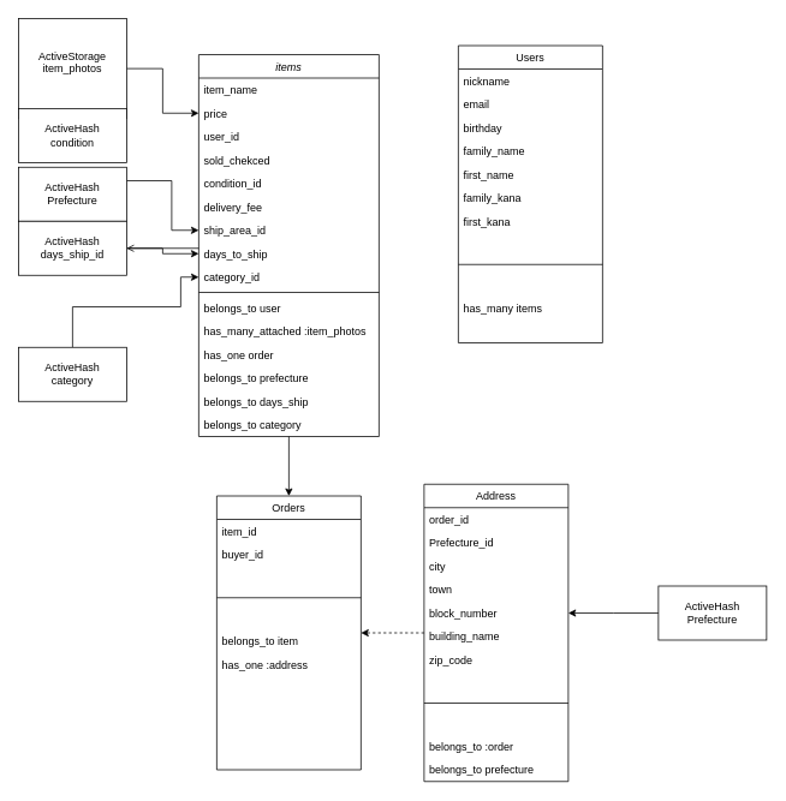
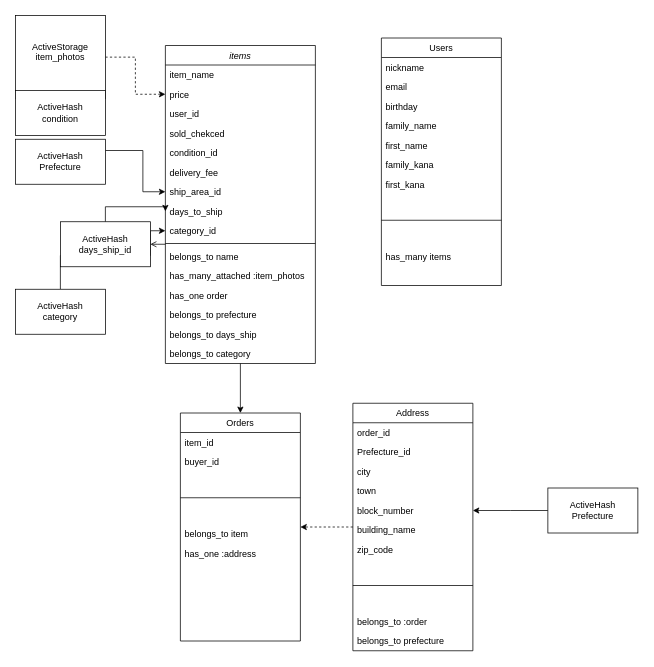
  <mxCell id="0" />
  <mxCell id="1" parent="0" />
  <mxCell id="2" style="edgeStyle=orthogonalEdgeStyle;rounded=0;orthogonalLoop=1;jettySize=auto;html=1;entryX=0.5;entryY=0;entryDx=0;entryDy=0;" parent="1" source="6" target="33" edge="1"><mxGeometry relative="1" as="geometry" /></mxCell>
  <mxCell id="3" value="" style="endArrow=open;shadow=0;strokeWidth=1;rounded=0;endFill=1;edgeStyle=elbowEdgeStyle;elbow=vertical;" parent="1" source="6" target="58" edge="1"><mxGeometry x="0.5" y="41" relative="1" as="geometry"><mxPoint x="380" y="132" as="sourcePoint" /><mxPoint x="540" y="132" as="targetPoint" /><mxPoint x="-40" y="32" as="offset" /></mxGeometry></mxCell>
- <mxCell id="4" style="edgeStyle=orthogonalEdgeStyle;rounded=0;orthogonalLoop=1;jettySize=auto;html=1;entryX=0;entryY=0.5;entryDx=0;entryDy=0;" parent="1" source="5" target="8" edge="1"><mxGeometry relative="1" as="geometry" /></mxCell>
+ <mxCell id="4" style="edgeStyle=orthogonalEdgeStyle;rounded=0;orthogonalLoop=1;jettySize=auto;html=1;entryX=0;entryY=0.5;entryDx=0;entryDy=0;dashed=1;" parent="1" source="5" target="8" edge="1"><mxGeometry relative="1" as="geometry" /></mxCell>
  <mxCell id="5" value="ActiveStorage&lt;br&gt;item_photos&lt;br&gt;&lt;br&gt;" style="whiteSpace=wrap;html=1;" parent="1" vertex="1"><mxGeometry x="20" y="20" width="120" height="111" as="geometry" /></mxCell>
  <mxCell id="6" value="items" style="swimlane;fontStyle=2;align=center;verticalAlign=top;childLayout=stackLayout;horizontal=1;startSize=26;horizontalStack=0;resizeParent=1;resizeLast=0;collapsible=1;marginBottom=0;rounded=0;shadow=0;strokeWidth=1;" parent="1" vertex="1"><mxGeometry x="220" y="60" width="200" height="424" as="geometry"><mxRectangle x="230" y="140" width="160" height="26" as="alternateBounds" /></mxGeometry></mxCell>
  <mxCell id="7" value="item_name" style="text;align=left;verticalAlign=top;spacingLeft=4;spacingRight=4;overflow=hidden;rotatable=0;points=[[0,0.5],[1,0.5]];portConstraint=eastwest;rounded=0;shadow=0;html=0;" parent="6" vertex="1"><mxGeometry y="26" width="200" height="26" as="geometry" /></mxCell>
  <mxCell id="8" value="price" style="text;align=left;verticalAlign=top;spacingLeft=4;spacingRight=4;overflow=hidden;rotatable=0;points=[[0,0.5],[1,0.5]];portConstraint=eastwest;rounded=0;shadow=0;html=0;" parent="6" vertex="1"><mxGeometry y="52" width="200" height="26" as="geometry" /></mxCell>
  <mxCell id="9" value="user_id" style="text;align=left;verticalAlign=top;spacingLeft=4;spacingRight=4;overflow=hidden;rotatable=0;points=[[0,0.5],[1,0.5]];portConstraint=eastwest;rounded=0;shadow=0;html=0;" vertex="1" parent="6"><mxGeometry y="78" width="200" height="26" as="geometry" /></mxCell>
  <mxCell id="10" value="sold_chekced" style="text;align=left;verticalAlign=top;spacingLeft=4;spacingRight=4;overflow=hidden;rotatable=0;points=[[0,0.5],[1,0.5]];portConstraint=eastwest;rounded=0;shadow=0;html=0;" parent="6" vertex="1"><mxGeometry y="104" width="200" height="26" as="geometry" /></mxCell>
  <mxCell id="11" value="condition_id" style="text;align=left;verticalAlign=top;spacingLeft=4;spacingRight=4;overflow=hidden;rotatable=0;points=[[0,0.5],[1,0.5]];portConstraint=eastwest;rounded=0;shadow=0;html=0;" vertex="1" parent="6"><mxGeometry y="130" width="200" height="26" as="geometry" /></mxCell>
  <mxCell id="12" value="delivery_fee" style="text;align=left;verticalAlign=top;spacingLeft=4;spacingRight=4;overflow=hidden;rotatable=0;points=[[0,0.5],[1,0.5]];portConstraint=eastwest;rounded=0;shadow=0;html=0;" vertex="1" parent="6"><mxGeometry y="156" width="200" height="26" as="geometry" /></mxCell>
  <mxCell id="13" value="ship_area_id" style="text;align=left;verticalAlign=top;spacingLeft=4;spacingRight=4;overflow=hidden;rotatable=0;points=[[0,0.5],[1,0.5]];portConstraint=eastwest;rounded=0;shadow=0;html=0;" vertex="1" parent="6"><mxGeometry y="182" width="200" height="26" as="geometry" /></mxCell>
  <mxCell id="14" value="days_to_ship" style="text;align=left;verticalAlign=top;spacingLeft=4;spacingRight=4;overflow=hidden;rotatable=0;points=[[0,0.5],[1,0.5]];portConstraint=eastwest;rounded=0;shadow=0;html=0;" vertex="1" parent="6"><mxGeometry y="208" width="200" height="26" as="geometry" /></mxCell>
  <mxCell id="15" value="category_id" style="text;align=left;verticalAlign=top;spacingLeft=4;spacingRight=4;overflow=hidden;rotatable=0;points=[[0,0.5],[1,0.5]];portConstraint=eastwest;rounded=0;shadow=0;html=0;" vertex="1" parent="6"><mxGeometry y="234" width="200" height="26" as="geometry" /></mxCell>
  <mxCell id="16" value="" style="line;html=1;strokeWidth=1;align=left;verticalAlign=middle;spacingTop=-1;spacingLeft=3;spacingRight=3;rotatable=0;labelPosition=right;points=[];portConstraint=eastwest;" parent="6" vertex="1"><mxGeometry y="260" width="200" height="8" as="geometry" /></mxCell>
- <mxCell id="17" value="belongs_to user" style="text;align=left;verticalAlign=top;spacingLeft=4;spacingRight=4;overflow=hidden;rotatable=0;points=[[0,0.5],[1,0.5]];portConstraint=eastwest;" parent="6" vertex="1"><mxGeometry y="268" width="200" height="26" as="geometry" /></mxCell>
+ <mxCell id="17" value="belongs_to name" style="text;align=left;verticalAlign=top;spacingLeft=4;spacingRight=4;overflow=hidden;rotatable=0;points=[[0,0.5],[1,0.5]];portConstraint=eastwest;" parent="6" vertex="1"><mxGeometry y="268" width="200" height="26" as="geometry" /></mxCell>
  <mxCell id="18" value="has_many_attached :item_photos" style="text;align=left;verticalAlign=top;spacingLeft=4;spacingRight=4;overflow=hidden;rotatable=0;points=[[0,0.5],[1,0.5]];portConstraint=eastwest;" vertex="1" parent="6"><mxGeometry y="294" width="200" height="26" as="geometry" /></mxCell>
  <mxCell id="19" value="has_one order" style="text;align=left;verticalAlign=top;spacingLeft=4;spacingRight=4;overflow=hidden;rotatable=0;points=[[0,0.5],[1,0.5]];portConstraint=eastwest;" vertex="1" parent="6"><mxGeometry y="320" width="200" height="26" as="geometry" /></mxCell>
  <mxCell id="20" value="belongs_to prefecture" style="text;align=left;verticalAlign=top;spacingLeft=4;spacingRight=4;overflow=hidden;rotatable=0;points=[[0,0.5],[1,0.5]];portConstraint=eastwest;" vertex="1" parent="6"><mxGeometry y="346" width="200" height="26" as="geometry" /></mxCell>
  <mxCell id="21" value="belongs_to days_ship" style="text;align=left;verticalAlign=top;spacingLeft=4;spacingRight=4;overflow=hidden;rotatable=0;points=[[0,0.5],[1,0.5]];portConstraint=eastwest;" parent="6" vertex="1"><mxGeometry y="372" width="200" height="26" as="geometry" /></mxCell>
  <mxCell id="22" value="belongs_to category" style="text;align=left;verticalAlign=top;spacingLeft=4;spacingRight=4;overflow=hidden;rotatable=0;points=[[0,0.5],[1,0.5]];portConstraint=eastwest;" parent="6" vertex="1"><mxGeometry y="398" width="200" height="26" as="geometry" /></mxCell>
  <mxCell id="23" value="Users" style="swimlane;fontStyle=0;align=center;verticalAlign=top;childLayout=stackLayout;horizontal=1;startSize=26;horizontalStack=0;resizeParent=1;resizeLast=0;collapsible=1;marginBottom=0;rounded=0;shadow=0;strokeWidth=1;" parent="1" vertex="1"><mxGeometry x="508" y="50" width="160" height="330" as="geometry"><mxRectangle x="550" y="140" width="160" height="26" as="alternateBounds" /></mxGeometry></mxCell>
  <mxCell id="24" value="nickname" style="text;align=left;verticalAlign=top;spacingLeft=4;spacingRight=4;overflow=hidden;rotatable=0;points=[[0,0.5],[1,0.5]];portConstraint=eastwest;rounded=0;shadow=0;html=0;" parent="23" vertex="1"><mxGeometry y="26" width="160" height="26" as="geometry" /></mxCell>
  <mxCell id="25" value="email" style="text;align=left;verticalAlign=top;spacingLeft=4;spacingRight=4;overflow=hidden;rotatable=0;points=[[0,0.5],[1,0.5]];portConstraint=eastwest;rounded=0;shadow=0;html=0;" parent="23" vertex="1"><mxGeometry y="52" width="160" height="26" as="geometry" /></mxCell>
  <mxCell id="26" value="birthday" style="text;align=left;verticalAlign=top;spacingLeft=4;spacingRight=4;overflow=hidden;rotatable=0;points=[[0,0.5],[1,0.5]];portConstraint=eastwest;rounded=0;shadow=0;html=0;fontStyle=0" parent="23" vertex="1"><mxGeometry y="78" width="160" height="26" as="geometry" /></mxCell>
  <mxCell id="27" value="family_name" style="text;align=left;verticalAlign=top;spacingLeft=4;spacingRight=4;overflow=hidden;rotatable=0;points=[[0,0.5],[1,0.5]];portConstraint=eastwest;rounded=0;shadow=0;html=0;" vertex="1" parent="23"><mxGeometry y="104" width="160" height="26" as="geometry" /></mxCell>
  <mxCell id="28" value="first_name" style="text;align=left;verticalAlign=top;spacingLeft=4;spacingRight=4;overflow=hidden;rotatable=0;points=[[0,0.5],[1,0.5]];portConstraint=eastwest;rounded=0;shadow=0;html=0;" vertex="1" parent="23"><mxGeometry y="130" width="160" height="26" as="geometry" /></mxCell>
  <mxCell id="29" value="family_kana" style="text;align=left;verticalAlign=top;spacingLeft=4;spacingRight=4;overflow=hidden;rotatable=0;points=[[0,0.5],[1,0.5]];portConstraint=eastwest;rounded=0;shadow=0;html=0;" vertex="1" parent="23"><mxGeometry y="156" width="160" height="26" as="geometry" /></mxCell>
  <mxCell id="30" value="first_kana" style="text;align=left;verticalAlign=top;spacingLeft=4;spacingRight=4;overflow=hidden;rotatable=0;points=[[0,0.5],[1,0.5]];portConstraint=eastwest;rounded=0;shadow=0;html=0;" vertex="1" parent="23"><mxGeometry y="182" width="160" height="26" as="geometry" /></mxCell>
  <mxCell id="31" value="" style="line;html=1;strokeWidth=1;align=left;verticalAlign=middle;spacingTop=-1;spacingLeft=3;spacingRight=3;rotatable=0;labelPosition=right;points=[];portConstraint=eastwest;" parent="23" vertex="1"><mxGeometry y="208" width="160" height="70" as="geometry" /></mxCell>
  <mxCell id="32" value="has_many items" style="text;align=left;verticalAlign=top;spacingLeft=4;spacingRight=4;overflow=hidden;rotatable=0;points=[[0,0.5],[1,0.5]];portConstraint=eastwest;" parent="23" vertex="1"><mxGeometry y="278" width="160" height="26" as="geometry" /></mxCell>
  <mxCell id="33" value="Orders" style="swimlane;fontStyle=0;align=center;verticalAlign=top;childLayout=stackLayout;horizontal=1;startSize=26;horizontalStack=0;resizeParent=1;resizeLast=0;collapsible=1;marginBottom=0;rounded=0;shadow=0;strokeWidth=1;" parent="1" vertex="1"><mxGeometry x="240" y="550" width="160" height="304" as="geometry"><mxRectangle x="550" y="140" width="160" height="26" as="alternateBounds" /></mxGeometry></mxCell>
  <mxCell id="34" value="item_id" style="text;align=left;verticalAlign=top;spacingLeft=4;spacingRight=4;overflow=hidden;rotatable=0;points=[[0,0.5],[1,0.5]];portConstraint=eastwest;rounded=0;shadow=0;html=0;" parent="33" vertex="1"><mxGeometry y="26" width="160" height="26" as="geometry" /></mxCell>
  <mxCell id="35" value="buyer_id" style="text;align=left;verticalAlign=top;spacingLeft=4;spacingRight=4;overflow=hidden;rotatable=0;points=[[0,0.5],[1,0.5]];portConstraint=eastwest;rounded=0;shadow=0;html=0;" parent="33" vertex="1"><mxGeometry y="52" width="160" height="26" as="geometry" /></mxCell>
  <mxCell id="36" value="" style="line;html=1;strokeWidth=1;align=left;verticalAlign=middle;spacingTop=-1;spacingLeft=3;spacingRight=3;rotatable=0;labelPosition=right;points=[];portConstraint=eastwest;" parent="33" vertex="1"><mxGeometry y="78" width="160" height="70" as="geometry" /></mxCell>
  <mxCell id="37" value="belongs_to item" style="text;align=left;verticalAlign=top;spacingLeft=4;spacingRight=4;overflow=hidden;rotatable=0;points=[[0,0.5],[1,0.5]];portConstraint=eastwest;" parent="33" vertex="1"><mxGeometry y="148" width="160" height="26" as="geometry" /></mxCell>
  <mxCell id="38" value="has_one :address" style="text;align=left;verticalAlign=top;spacingLeft=4;spacingRight=4;overflow=hidden;rotatable=0;points=[[0,0.5],[1,0.5]];portConstraint=eastwest;" parent="33" vertex="1"><mxGeometry y="174" width="160" height="26" as="geometry" /></mxCell>
  <mxCell id="39" style="edgeStyle=orthogonalEdgeStyle;rounded=0;orthogonalLoop=1;jettySize=auto;html=1;entryX=1;entryY=0.5;entryDx=0;entryDy=0;dashed=1;" parent="1" source="40" target="33" edge="1"><mxGeometry relative="1" as="geometry" /></mxCell>
  <mxCell id="40" value="Address" style="swimlane;fontStyle=0;align=center;verticalAlign=top;childLayout=stackLayout;horizontal=1;startSize=26;horizontalStack=0;resizeParent=1;resizeLast=0;collapsible=1;marginBottom=0;rounded=0;shadow=0;strokeWidth=1;" parent="1" vertex="1"><mxGeometry x="470" y="537" width="160" height="330" as="geometry"><mxRectangle x="550" y="140" width="160" height="26" as="alternateBounds" /></mxGeometry></mxCell>
  <mxCell id="41" value="order_id" style="text;align=left;verticalAlign=top;spacingLeft=4;spacingRight=4;overflow=hidden;rotatable=0;points=[[0,0.5],[1,0.5]];portConstraint=eastwest;rounded=0;shadow=0;html=0;" parent="40" vertex="1"><mxGeometry y="26" width="160" height="26" as="geometry" /></mxCell>
  <mxCell id="42" value="Prefecture_id" style="text;align=left;verticalAlign=top;spacingLeft=4;spacingRight=4;overflow=hidden;rotatable=0;points=[[0,0.5],[1,0.5]];portConstraint=eastwest;rounded=0;shadow=0;html=0;" vertex="1" parent="40"><mxGeometry y="52" width="160" height="26" as="geometry" /></mxCell>
  <mxCell id="43" value="city" style="text;align=left;verticalAlign=top;spacingLeft=4;spacingRight=4;overflow=hidden;rotatable=0;points=[[0,0.5],[1,0.5]];portConstraint=eastwest;rounded=0;shadow=0;html=0;" parent="40" vertex="1"><mxGeometry y="78" width="160" height="26" as="geometry" /></mxCell>
  <mxCell id="44" value="town" style="text;align=left;verticalAlign=top;spacingLeft=4;spacingRight=4;overflow=hidden;rotatable=0;points=[[0,0.5],[1,0.5]];portConstraint=eastwest;rounded=0;shadow=0;html=0;" parent="40" vertex="1"><mxGeometry y="104" width="160" height="26" as="geometry" /></mxCell>
  <mxCell id="45" value="block_number" style="text;align=left;verticalAlign=top;spacingLeft=4;spacingRight=4;overflow=hidden;rotatable=0;points=[[0,0.5],[1,0.5]];portConstraint=eastwest;rounded=0;shadow=0;html=0;" parent="40" vertex="1"><mxGeometry y="130" width="160" height="26" as="geometry" /></mxCell>
  <mxCell id="46" value="building_name" style="text;align=left;verticalAlign=top;spacingLeft=4;spacingRight=4;overflow=hidden;rotatable=0;points=[[0,0.5],[1,0.5]];portConstraint=eastwest;rounded=0;shadow=0;html=0;" vertex="1" parent="40"><mxGeometry y="156" width="160" height="26" as="geometry" /></mxCell>
  <mxCell id="47" value="zip_code" style="text;align=left;verticalAlign=top;spacingLeft=4;spacingRight=4;overflow=hidden;rotatable=0;points=[[0,0.5],[1,0.5]];portConstraint=eastwest;rounded=0;shadow=0;html=0;" parent="40" vertex="1"><mxGeometry y="182" width="160" height="26" as="geometry" /></mxCell>
  <mxCell id="48" value="" style="line;html=1;strokeWidth=1;align=left;verticalAlign=middle;spacingTop=-1;spacingLeft=3;spacingRight=3;rotatable=0;labelPosition=right;points=[];portConstraint=eastwest;" parent="40" vertex="1"><mxGeometry y="208" width="160" height="70" as="geometry" /></mxCell>
  <mxCell id="49" value="belongs_to :order" style="text;align=left;verticalAlign=top;spacingLeft=4;spacingRight=4;overflow=hidden;rotatable=0;points=[[0,0.5],[1,0.5]];portConstraint=eastwest;" parent="40" vertex="1"><mxGeometry y="278" width="160" height="26" as="geometry" /></mxCell>
  <mxCell id="50" value="belongs_to prefecture" style="text;align=left;verticalAlign=top;spacingLeft=4;spacingRight=4;overflow=hidden;rotatable=0;points=[[0,0.5],[1,0.5]];portConstraint=eastwest;" parent="40" vertex="1"><mxGeometry y="304" width="160" height="26" as="geometry" /></mxCell>
  <mxCell id="51" style="edgeStyle=orthogonalEdgeStyle;rounded=0;orthogonalLoop=1;jettySize=auto;html=1;" parent="1" source="52" edge="1"><mxGeometry relative="1" as="geometry"><mxPoint x="630" y="680" as="targetPoint" /></mxGeometry></mxCell>
  <mxCell id="52" value="ActiveHash&lt;br&gt;Prefecture" style="whiteSpace=wrap;html=1;" parent="1" vertex="1"><mxGeometry x="730" y="650" width="120" height="60" as="geometry" /></mxCell>
  <mxCell id="53" style="edgeStyle=orthogonalEdgeStyle;rounded=0;orthogonalLoop=1;jettySize=auto;html=1;entryX=0;entryY=0.5;entryDx=0;entryDy=0;" edge="1" parent="1" source="54" target="15"><mxGeometry relative="1" as="geometry"><mxPoint x="190" y="310" as="targetPoint" /><Array as="points"><mxPoint x="80" y="340" /><mxPoint x="200" y="340" /><mxPoint x="200" y="307" /></Array></mxGeometry></mxCell>
  <mxCell id="54" value="ActiveHash&lt;br&gt;category" style="whiteSpace=wrap;html=1;" vertex="1" parent="1"><mxGeometry x="20" y="385" width="120" height="60" as="geometry" /></mxCell>
  <mxCell id="55" style="edgeStyle=orthogonalEdgeStyle;rounded=0;orthogonalLoop=1;jettySize=auto;html=1;entryX=0;entryY=0.5;entryDx=0;entryDy=0;" edge="1" parent="1" source="56" target="13"><mxGeometry relative="1" as="geometry"><Array as="points"><mxPoint x="190" y="200" /><mxPoint x="190" y="255" /></Array></mxGeometry></mxCell>
  <mxCell id="56" value="ActiveHash&lt;br&gt;Prefecture" style="whiteSpace=wrap;html=1;" vertex="1" parent="1"><mxGeometry x="20" y="185" width="120" height="60" as="geometry" /></mxCell>
  <mxCell id="57" style="edgeStyle=orthogonalEdgeStyle;rounded=0;orthogonalLoop=1;jettySize=auto;html=1;entryX=0;entryY=0.5;entryDx=0;entryDy=0;" edge="1" parent="1" source="58" target="14"><mxGeometry relative="1" as="geometry" /></mxCell>
- <mxCell id="58" value="ActiveHash&lt;br&gt;days_ship_id" style="whiteSpace=wrap;html=1;" vertex="1" parent="1"><mxGeometry x="20" y="245" width="120" height="60" as="geometry" /></mxCell>
+ <mxCell id="58" value="ActiveHash&lt;br&gt;days_ship_id" style="whiteSpace=wrap;html=1;" vertex="1" parent="1"><mxGeometry x="80" y="295" width="120" height="60" as="geometry" /></mxCell>
  <mxCell id="59" value="ActiveHash&lt;br&gt;condition" style="whiteSpace=wrap;html=1;" vertex="1" parent="1"><mxGeometry x="20" y="120" width="120" height="60" as="geometry" /></mxCell>
